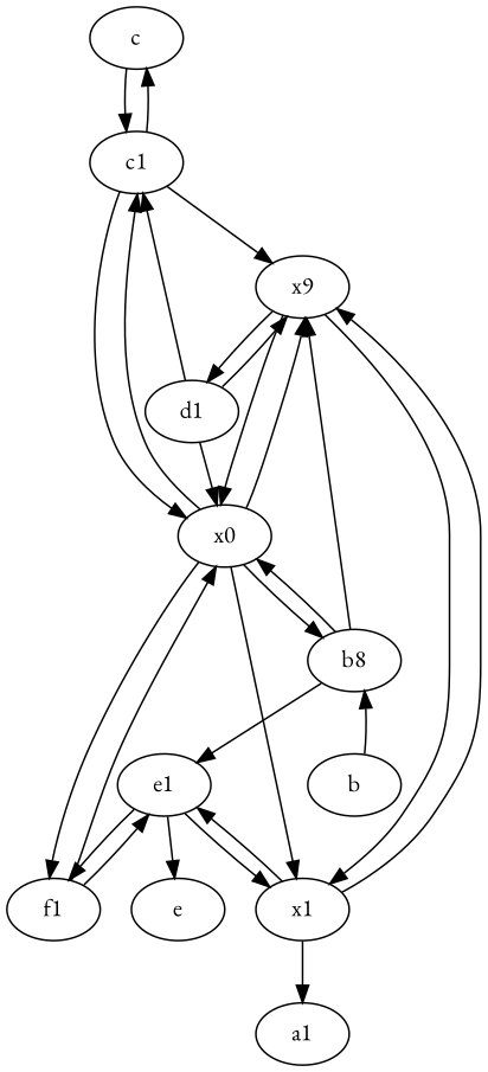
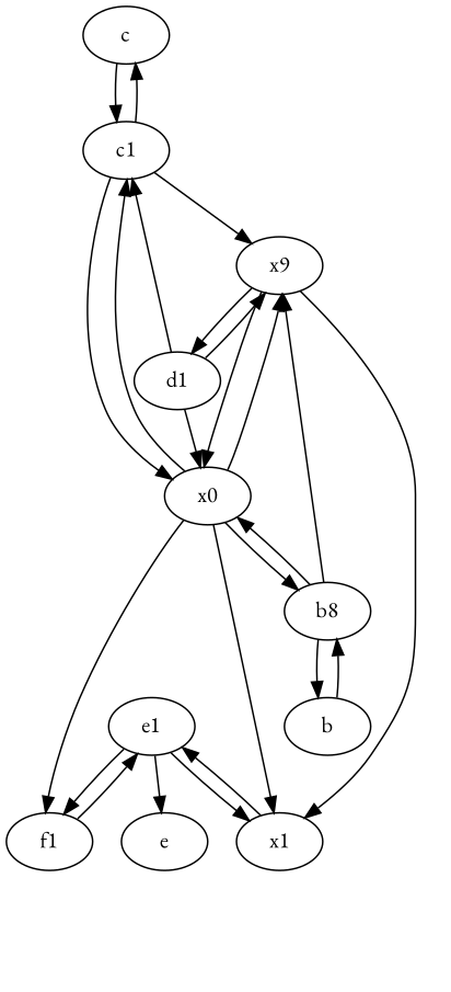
  digraph {
    fontname="EB Garamond"
    node [fontname="EB Garamond"]
    edge [fontname="EB Garamond"]
    c
    c1
    x0
    n4 [label=x9]
    f1
    e1
    x1
    n8 [label=b8]
    e
    d1
-   a1
    b
    c -> c1
    c1 -> c
    c1 -> x0
    c1 -> n4
    x0 -> c1
    x0 -> n4
    x0 -> f1
    x0 -> x1
    x0 -> n8
    n4 -> x0
    n4 -> x1
    n4 -> d1
-   f1 -> x0
    f1 -> e1
    e1 -> f1
    e1 -> x1
    e1 -> e
-   x1 -> n4
    x1 -> e1
-   x1 -> a1
    n8 -> x0
    n8 -> n4
-   n8 -> e1
+   n8 -> b
    d1 -> c1
    d1 -> x0
    d1 -> n4
    b -> n8
  }
